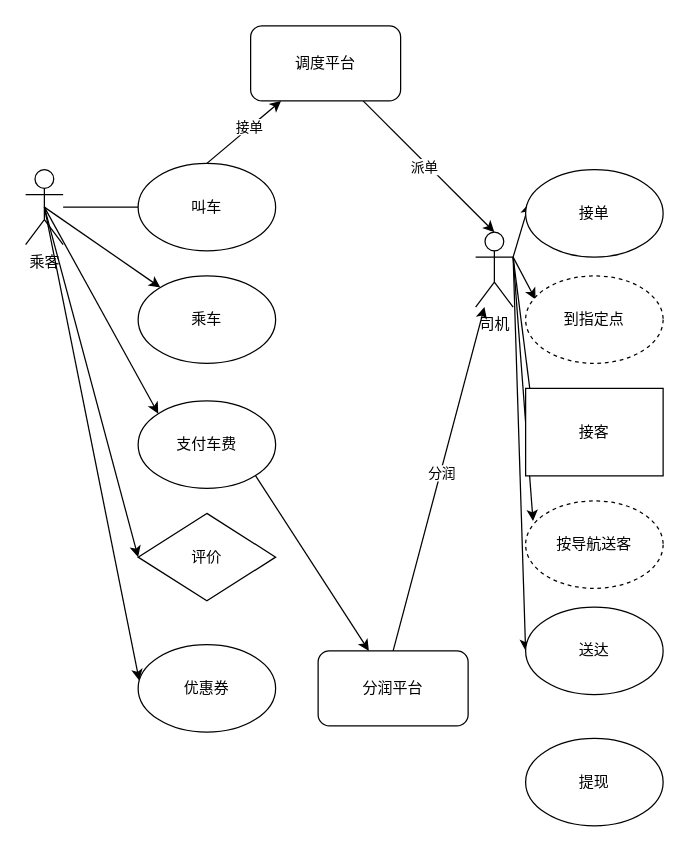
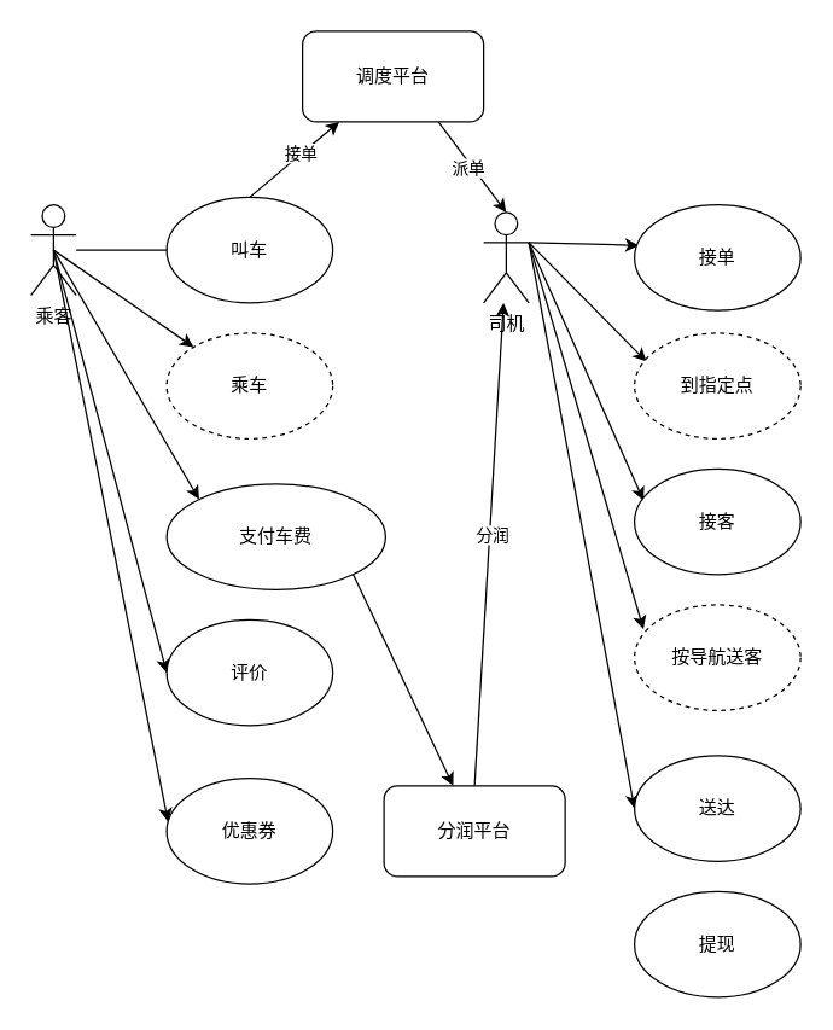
  <mxCell id="0" />
  <mxCell id="1" parent="0" />
  <mxCell id="2" style="edgeStyle=orthogonalEdgeStyle;rounded=0;orthogonalLoop=1;jettySize=auto;html=1;entryX=0;entryY=0.5;entryDx=0;entryDy=0;endArrow=none;" edge="1" parent="1" source="7" target="10"><mxGeometry relative="1" as="geometry" /></mxCell>
  <mxCell id="3" style="rounded=0;orthogonalLoop=1;jettySize=auto;html=1;exitX=0.5;exitY=0.5;exitDx=0;exitDy=0;exitPerimeter=0;" edge="1" parent="1" source="7" target="11"><mxGeometry relative="1" as="geometry" /></mxCell>
  <mxCell id="4" style="edgeStyle=none;rounded=0;orthogonalLoop=1;jettySize=auto;html=1;exitX=0.5;exitY=0.5;exitDx=0;exitDy=0;exitPerimeter=0;entryX=0;entryY=0;entryDx=0;entryDy=0;" edge="1" parent="1" source="7" target="13"><mxGeometry relative="1" as="geometry" /></mxCell>
  <mxCell id="5" style="edgeStyle=none;rounded=0;orthogonalLoop=1;jettySize=auto;html=1;exitX=0.5;exitY=0.5;exitDx=0;exitDy=0;exitPerimeter=0;entryX=0;entryY=0.5;entryDx=0;entryDy=0;" edge="1" parent="1" source="7" target="14"><mxGeometry relative="1" as="geometry" /></mxCell>
  <mxCell id="6" style="edgeStyle=none;rounded=0;orthogonalLoop=1;jettySize=auto;html=1;exitX=0.5;exitY=0.5;exitDx=0;exitDy=0;exitPerimeter=0;entryX=0.008;entryY=0.41;entryDx=0;entryDy=0;entryPerimeter=0;" edge="1" parent="1" source="7" target="33"><mxGeometry relative="1" as="geometry" /></mxCell>
  <mxCell id="7" value="乘客" style="shape=umlActor;verticalLabelPosition=bottom;verticalAlign=top;html=1;outlineConnect=0;" vertex="1" parent="1"><mxGeometry x="20" y="135" width="30" height="60" as="geometry" /></mxCell>
  <mxCell id="8" style="edgeStyle=none;rounded=0;orthogonalLoop=1;jettySize=auto;html=1;exitX=0.5;exitY=0;exitDx=0;exitDy=0;" edge="1" parent="1" source="10" target="28"><mxGeometry relative="1" as="geometry" /></mxCell>
  <mxCell id="9" value="接单" style="edgeLabel;html=1;align=center;verticalAlign=middle;resizable=0;points=[];" vertex="1" connectable="0" parent="8"><mxGeometry x="0.128" y="1" relative="1" as="geometry"><mxPoint as="offset" /></mxGeometry></mxCell>
  <mxCell id="10" value="叫车" style="ellipse;whiteSpace=wrap;html=1;" vertex="1" parent="1"><mxGeometry x="110" y="130" width="110" height="70" as="geometry" /></mxCell>
- <mxCell id="11" value="乘车" style="ellipse;whiteSpace=wrap;html=1;dashed=0;" vertex="1" parent="1"><mxGeometry x="110" y="220" width="110" height="70" as="geometry" /></mxCell>
+ <mxCell id="11" value="乘车" style="ellipse;whiteSpace=wrap;html=1;dashed=1;" vertex="1" parent="1"><mxGeometry x="110" y="220" width="110" height="70" as="geometry" /></mxCell>
  <mxCell id="12" style="edgeStyle=none;rounded=0;orthogonalLoop=1;jettySize=auto;html=1;exitX=1;exitY=1;exitDx=0;exitDy=0;" edge="1" parent="1" source="13" target="31"><mxGeometry relative="1" as="geometry" /></mxCell>
- <mxCell id="13" value="支付车费" style="ellipse;whiteSpace=wrap;html=1;" vertex="1" parent="1"><mxGeometry x="110" y="320" width="110" height="70" as="geometry" /></mxCell>
- <mxCell id="14" value="评价" style="rhombus;whiteSpace=wrap;html=1;" vertex="1" parent="1"><mxGeometry x="110" y="410" width="110" height="70" as="geometry" /></mxCell>
+ <mxCell id="13" value="支付车费" style="ellipse;whiteSpace=wrap;html=1;" vertex="1" parent="1"><mxGeometry x="110" y="320" width="145" height="70" as="geometry" /></mxCell>
+ <mxCell id="14" value="评价" style="ellipse;whiteSpace=wrap;html=1;" vertex="1" parent="1"><mxGeometry x="110" y="410" width="110" height="70" as="geometry" /></mxCell>
  <mxCell id="15" style="edgeStyle=none;rounded=0;orthogonalLoop=1;jettySize=auto;html=1;exitX=1;exitY=0.333;exitDx=0;exitDy=0;exitPerimeter=0;entryX=0.026;entryY=0.384;entryDx=0;entryDy=0;entryPerimeter=0;" edge="1" parent="1" source="20" target="21"><mxGeometry relative="1" as="geometry" /></mxCell>
  <mxCell id="16" style="edgeStyle=none;rounded=0;orthogonalLoop=1;jettySize=auto;html=1;exitX=1;exitY=0.333;exitDx=0;exitDy=0;exitPerimeter=0;entryX=0.072;entryY=0.27;entryDx=0;entryDy=0;entryPerimeter=0;" edge="1" parent="1" source="20" target="22"><mxGeometry relative="1" as="geometry" /></mxCell>
  <mxCell id="17" style="edgeStyle=none;rounded=0;orthogonalLoop=1;jettySize=auto;html=1;exitX=1;exitY=0.333;exitDx=0;exitDy=0;exitPerimeter=0;entryX=0.054;entryY=0.299;entryDx=0;entryDy=0;entryPerimeter=0;" edge="1" parent="1" source="20" target="23"><mxGeometry relative="1" as="geometry" /></mxCell>
  <mxCell id="18" style="edgeStyle=none;rounded=0;orthogonalLoop=1;jettySize=auto;html=1;exitX=1;exitY=0.333;exitDx=0;exitDy=0;exitPerimeter=0;entryX=0.054;entryY=0.231;entryDx=0;entryDy=0;entryPerimeter=0;" edge="1" parent="1" source="20" target="24"><mxGeometry relative="1" as="geometry" /></mxCell>
  <mxCell id="19" style="edgeStyle=none;rounded=0;orthogonalLoop=1;jettySize=auto;html=1;exitX=1;exitY=0.333;exitDx=0;exitDy=0;exitPerimeter=0;entryX=0;entryY=0.5;entryDx=0;entryDy=0;" edge="1" parent="1" source="20" target="25"><mxGeometry relative="1" as="geometry" /></mxCell>
- <mxCell id="20" value="司机" style="shape=umlActor;verticalLabelPosition=bottom;verticalAlign=top;html=1;outlineConnect=0;" vertex="1" parent="1"><mxGeometry x="380" y="185" width="30" height="60" as="geometry" /></mxCell>
+ <mxCell id="20" value="司机" style="shape=umlActor;verticalLabelPosition=bottom;verticalAlign=top;html=1;outlineConnect=0;" vertex="1" parent="1"><mxGeometry x="320" y="140" width="30" height="60" as="geometry" /></mxCell>
  <mxCell id="21" value="接单" style="ellipse;whiteSpace=wrap;html=1;" vertex="1" parent="1"><mxGeometry x="420" y="135" width="110" height="70" as="geometry" /></mxCell>
  <mxCell id="22" value="到指定点" style="ellipse;whiteSpace=wrap;html=1;dashed=1;" vertex="1" parent="1"><mxGeometry x="420" y="220" width="110" height="70" as="geometry" /></mxCell>
- <mxCell id="23" value="接客" style="whiteSpace=wrap;html=1;rounded=0;" vertex="1" parent="1"><mxGeometry x="420" y="310" width="110" height="70" as="geometry" /></mxCell>
+ <mxCell id="23" value="接客" style="ellipse;whiteSpace=wrap;html=1;" vertex="1" parent="1"><mxGeometry x="420" y="310" width="110" height="70" as="geometry" /></mxCell>
  <mxCell id="24" value="按导航送客" style="ellipse;whiteSpace=wrap;html=1;dashed=1;" vertex="1" parent="1"><mxGeometry x="420" y="400" width="110" height="70" as="geometry" /></mxCell>
- <mxCell id="25" value="送达" style="ellipse;whiteSpace=wrap;html=1;" vertex="1" parent="1"><mxGeometry x="420" y="485" width="110" height="70" as="geometry" /></mxCell>
+ <mxCell id="25" value="送达" style="ellipse;whiteSpace=wrap;html=1;" vertex="1" parent="1"><mxGeometry x="420" y="500" width="110" height="70" as="geometry" /></mxCell>
  <mxCell id="26" style="edgeStyle=none;rounded=0;orthogonalLoop=1;jettySize=auto;html=1;exitX=0.75;exitY=1;exitDx=0;exitDy=0;entryX=0.5;entryY=0;entryDx=0;entryDy=0;entryPerimeter=0;" edge="1" parent="1" source="28" target="20"><mxGeometry relative="1" as="geometry" /></mxCell>
  <mxCell id="27" value="派单" style="edgeLabel;html=1;align=center;verticalAlign=middle;resizable=0;points=[];" vertex="1" connectable="0" parent="26"><mxGeometry x="-0.045" y="-3" relative="1" as="geometry"><mxPoint as="offset" /></mxGeometry></mxCell>
  <mxCell id="28" value="调度平台" style="rounded=1;whiteSpace=wrap;html=1;" vertex="1" parent="1"><mxGeometry x="200" y="20" width="120" height="60" as="geometry" /></mxCell>
  <mxCell id="29" style="edgeStyle=none;rounded=0;orthogonalLoop=1;jettySize=auto;html=1;exitX=0.5;exitY=0;exitDx=0;exitDy=0;" edge="1" parent="1" source="31" target="20"><mxGeometry relative="1" as="geometry" /></mxCell>
  <mxCell id="30" value="分润" style="edgeLabel;html=1;align=center;verticalAlign=middle;resizable=0;points=[];" vertex="1" connectable="0" parent="29"><mxGeometry x="0.04" y="-1" relative="1" as="geometry"><mxPoint as="offset" /></mxGeometry></mxCell>
  <mxCell id="31" value="分润平台" style="rounded=1;whiteSpace=wrap;html=1;" vertex="1" parent="1"><mxGeometry x="254" y="520" width="120" height="60" as="geometry" /></mxCell>
  <mxCell id="32" value="提现" style="ellipse;whiteSpace=wrap;html=1;" vertex="1" parent="1"><mxGeometry x="420" y="590" width="110" height="70" as="geometry" /></mxCell>
  <mxCell id="33" value="优惠券" style="ellipse;whiteSpace=wrap;html=1;" vertex="1" parent="1"><mxGeometry x="110" y="515" width="110" height="70" as="geometry" /></mxCell>
